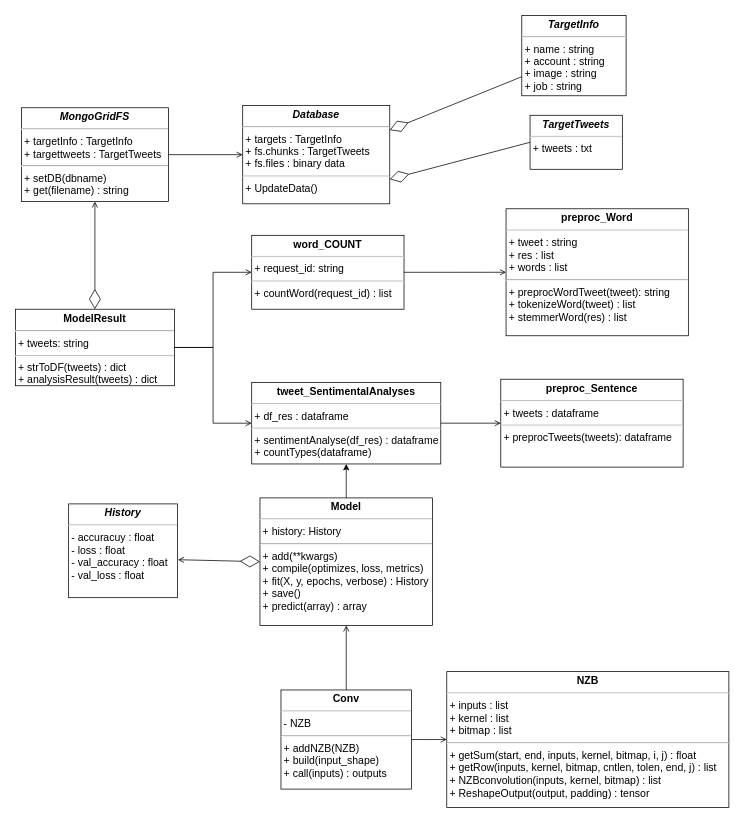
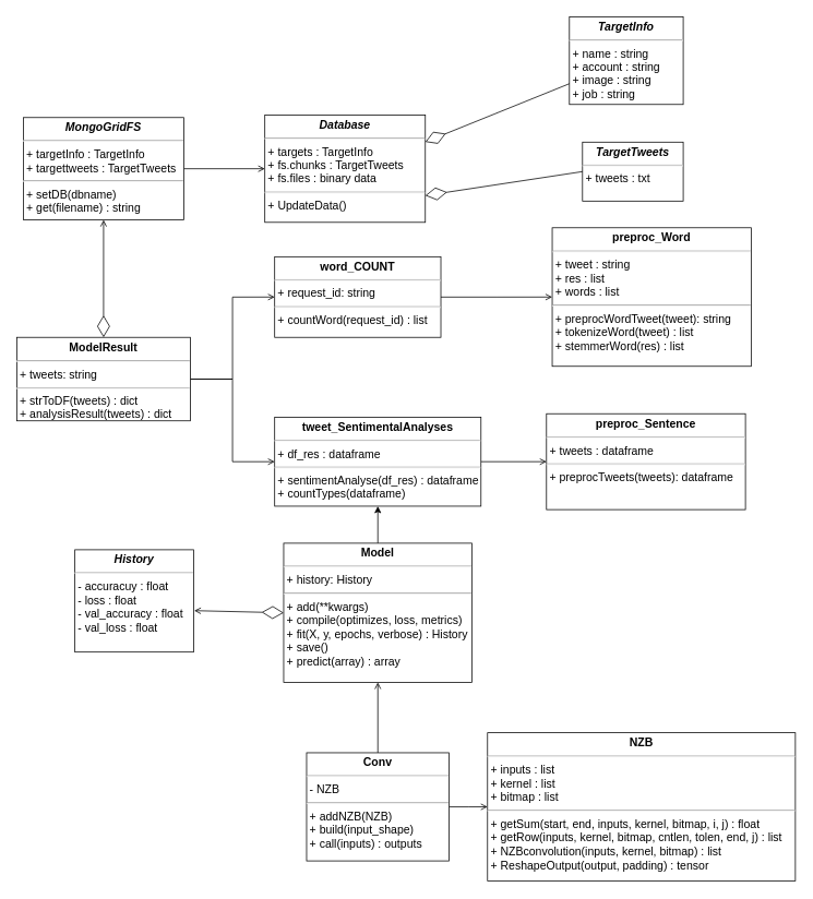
  <mxCell id="0" />
  <mxCell id="1" parent="0" />
  <mxCell id="2" style="edgeStyle=orthogonalEdgeStyle;rounded=0;orthogonalLoop=1;jettySize=auto;html=1;entryX=0;entryY=0.5;entryDx=0;entryDy=0;endArrow=open;endFill=0;" parent="1" source="3" target="4" edge="1"><mxGeometry relative="1" as="geometry" /></mxCell>
  <mxCell id="3" value="&lt;p style=&quot;text-align: center ; margin: 4px 0px 0px ; font-size: 14px&quot;&gt;&lt;b style=&quot;font-size: 14px&quot;&gt;word_COUNT&lt;/b&gt;&lt;/p&gt;&lt;hr style=&quot;font-size: 14px&quot;&gt;&lt;p style=&quot;margin: 0px 0px 0px 4px ; font-size: 14px&quot;&gt;+ request_id: string&lt;/p&gt;&lt;hr style=&quot;font-size: 14px&quot;&gt;&lt;p style=&quot;margin: 0px 0px 0px 4px ; font-size: 14px&quot;&gt;+ countWord(request_id) : list&lt;/p&gt;" style="verticalAlign=top;align=left;overflow=fill;fontSize=14;fontFamily=Helvetica;html=1;" parent="1" vertex="1"><mxGeometry x="335" y="313" width="203" height="98.5" as="geometry" /></mxCell>
  <mxCell id="4" value="&lt;p style=&quot;text-align: center ; margin: 4px 0px 0px ; font-size: 14px&quot;&gt;&lt;b style=&quot;font-size: 14px&quot;&gt;preproc_Word&lt;/b&gt;&lt;/p&gt;&lt;hr style=&quot;font-size: 14px&quot;&gt;&lt;p style=&quot;margin: 0px 0px 0px 4px ; font-size: 14px&quot;&gt;&lt;span&gt;+ tweet : string&lt;/span&gt;&lt;br&gt;&lt;/p&gt;&lt;p style=&quot;margin: 0px 0px 0px 4px ; font-size: 14px&quot;&gt;+ res : list&lt;/p&gt;&lt;p style=&quot;margin: 0px 0px 0px 4px ; font-size: 14px&quot;&gt;+ words : list&lt;/p&gt;&lt;hr style=&quot;font-size: 14px&quot;&gt;&lt;p style=&quot;margin: 0px 0px 0px 4px ; font-size: 14px&quot;&gt;&lt;span&gt;+ preprocWordTweet(tweet): string&lt;/span&gt;&lt;br&gt;&lt;/p&gt;&lt;p style=&quot;margin: 0px 0px 0px 4px ; font-size: 14px&quot;&gt;+ tokenizeWord(tweet) : list&lt;/p&gt;&lt;p style=&quot;margin: 0px 0px 0px 4px ; font-size: 14px&quot;&gt;+ stemmerWord(res) : list&lt;/p&gt;" style="verticalAlign=top;align=left;overflow=fill;fontSize=14;fontFamily=Helvetica;html=1;" parent="1" vertex="1"><mxGeometry x="674" y="277.63" width="243" height="169.25" as="geometry" /></mxCell>
  <mxCell id="5" value="&lt;p style=&quot;text-align: center ; margin: 4px 0px 0px ; font-size: 14px&quot;&gt;&lt;b style=&quot;font-size: 14px&quot;&gt;preproc_Sentence&lt;/b&gt;&lt;/p&gt;&lt;hr style=&quot;text-align: center ; font-size: 14px&quot;&gt;&lt;p style=&quot;margin: 0px 0px 0px 4px ; font-size: 14px&quot;&gt;&lt;span&gt;+ tweets : dataframe&lt;/span&gt;&lt;br&gt;&lt;/p&gt;&lt;hr style=&quot;font-size: 14px&quot;&gt;&lt;p style=&quot;margin: 0px 0px 0px 4px ; font-size: 14px&quot;&gt;&lt;span&gt;+ preprocTweets(tweets): dataframe&lt;/span&gt;&lt;br&gt;&lt;/p&gt;&lt;p style=&quot;margin: 0px 0px 0px 4px ; font-size: 14px&quot;&gt;&lt;br style=&quot;font-size: 14px&quot;&gt;&lt;/p&gt;" style="verticalAlign=top;align=left;overflow=fill;fontSize=14;fontFamily=Helvetica;html=1;" parent="1" vertex="1"><mxGeometry x="667" y="504.81" width="243" height="117.13" as="geometry" /></mxCell>
  <mxCell id="6" style="edgeStyle=orthogonalEdgeStyle;rounded=0;orthogonalLoop=1;jettySize=auto;html=1;exitX=1;exitY=0.5;exitDx=0;exitDy=0;entryX=0;entryY=0.5;entryDx=0;entryDy=0;endArrow=open;endFill=0;" parent="1" source="7" target="5" edge="1"><mxGeometry relative="1" as="geometry" /></mxCell>
  <mxCell id="7" value="&lt;p style=&quot;text-align: center ; margin: 4px 0px 0px ; font-size: 14px&quot;&gt;&lt;b style=&quot;font-size: 14px&quot;&gt;tweet_SentimentalAnalyses&lt;/b&gt;&lt;/p&gt;&lt;hr style=&quot;font-size: 14px&quot;&gt;&lt;p style=&quot;margin: 0px 0px 0px 4px ; font-size: 14px&quot;&gt;&lt;span style=&quot;font-size: 14px&quot;&gt;+ df_res : dataframe&lt;/span&gt;&lt;br style=&quot;font-size: 14px&quot;&gt;&lt;/p&gt;&lt;hr style=&quot;font-size: 14px&quot;&gt;&lt;p style=&quot;margin: 0px 0px 0px 4px ; font-size: 14px&quot;&gt;+ sentimentAnalyse(df_res) : dataframe&lt;/p&gt;&lt;p style=&quot;margin: 0px 0px 0px 4px ; font-size: 14px&quot;&gt;+ countTypes(dataframe)&lt;/p&gt;" style="verticalAlign=top;align=left;overflow=fill;fontSize=14;fontFamily=Helvetica;html=1;" parent="1" vertex="1"><mxGeometry x="335" y="509" width="252" height="108.75" as="geometry" /></mxCell>
  <mxCell id="8" value="&lt;p style=&quot;text-align: center ; margin: 4px 0px 0px ; font-size: 14px&quot;&gt;&lt;b style=&quot;font-size: 14px&quot;&gt;&lt;i style=&quot;font-size: 14px&quot;&gt;Database&lt;/i&gt;&lt;/b&gt;&lt;/p&gt;&lt;hr style=&quot;text-align: center ; font-size: 14px&quot;&gt;&lt;p style=&quot;margin: 0px 0px 0px 4px ; font-size: 14px&quot;&gt;&lt;span style=&quot;font-size: 14px&quot;&gt;+ targets : TargetInfo&lt;/span&gt;&lt;br style=&quot;font-size: 14px&quot;&gt;&lt;/p&gt;&lt;p style=&quot;margin: 0px 0px 0px 4px&quot;&gt;&lt;span style=&quot;font-size: 14px&quot;&gt;+&amp;nbsp;&lt;/span&gt;&lt;span&gt;fs.chunks : TargetTweets&amp;nbsp;&lt;/span&gt;&lt;/p&gt;&lt;p style=&quot;margin: 0px 0px 0px 4px&quot;&gt;+ fs.files : binary data&lt;/p&gt;&lt;hr style=&quot;font-size: 14px&quot;&gt;&lt;p style=&quot;margin: 0px 0px 0px 4px ; font-size: 14px&quot;&gt;+ UpdateData()&lt;/p&gt;&lt;p style=&quot;margin: 0px 0px 0px 4px ; font-size: 14px&quot;&gt;&lt;br&gt;&lt;/p&gt;" style="verticalAlign=top;align=left;overflow=fill;fontSize=14;fontFamily=Helvetica;html=1;" parent="1" vertex="1"><mxGeometry x="323" y="140" width="196" height="131" as="geometry" /></mxCell>
  <mxCell id="9" value="&lt;p style=&quot;text-align: center ; margin: 4px 0px 0px ; font-size: 14px&quot;&gt;&lt;b style=&quot;font-size: 14px&quot;&gt;&lt;i style=&quot;font-size: 14px&quot;&gt;TargetInfo&lt;/i&gt;&lt;/b&gt;&lt;/p&gt;&lt;hr style=&quot;font-size: 14px&quot;&gt;&lt;p style=&quot;margin: 0px 0px 0px 4px ; font-size: 14px&quot;&gt;+ name : string&lt;span style=&quot;font-size: 14px&quot;&gt;&lt;br style=&quot;font-size: 14px&quot;&gt;&lt;/span&gt;&lt;/p&gt;&lt;p style=&quot;margin: 0px 0px 0px 4px ; font-size: 14px&quot;&gt;&lt;span style=&quot;font-size: 14px&quot;&gt;+ account : string&lt;/span&gt;&lt;/p&gt;&lt;p style=&quot;margin: 0px 0px 0px 4px ; font-size: 14px&quot;&gt;+ image : string&lt;/p&gt;&lt;p style=&quot;margin: 0px 0px 0px 4px ; font-size: 14px&quot;&gt;+ job : string&lt;/p&gt;" style="verticalAlign=top;align=left;overflow=fill;fontSize=14;fontFamily=Helvetica;html=1;" parent="1" vertex="1"><mxGeometry x="695" y="20" width="139" height="107" as="geometry" /></mxCell>
  <mxCell id="10" value="" style="endArrow=diamondThin;endFill=0;endSize=24;html=1;fontSize=14;align=left;entryX=1;entryY=0.25;entryDx=0;entryDy=0;" parent="1" source="9" target="8" edge="1"><mxGeometry width="160" relative="1" as="geometry"><mxPoint x="-1053" y="498" as="sourcePoint" /><mxPoint x="-741.5" y="474" as="targetPoint" /><Array as="points" /></mxGeometry></mxCell>
- <mxCell id="11" value="&lt;p style=&quot;text-align: center ; margin: 4px 0px 0px ; font-size: 14px&quot;&gt;&lt;b style=&quot;font-size: 14px&quot;&gt;&lt;i style=&quot;font-size: 14px&quot;&gt;TargetTweets&lt;/i&gt;&lt;/b&gt;&lt;/p&gt;&lt;hr style=&quot;font-size: 14px&quot;&gt;&lt;p style=&quot;margin: 0px 0px 0px 4px ; font-size: 14px&quot;&gt;&lt;span style=&quot;font-size: 14px&quot;&gt;+ tweets : txt&lt;/span&gt;&lt;br style=&quot;font-size: 14px&quot;&gt;&lt;/p&gt;" style="verticalAlign=top;align=left;overflow=fill;fontSize=14;fontFamily=Helvetica;html=1;" parent="1" vertex="1"><mxGeometry x="706" y="153" width="123" height="72" as="geometry" /></mxCell>
+ <mxCell id="11" value="&lt;p style=&quot;text-align: center ; margin: 4px 0px 0px ; font-size: 14px&quot;&gt;&lt;b style=&quot;font-size: 14px&quot;&gt;&lt;i style=&quot;font-size: 14px&quot;&gt;TargetTweets&lt;/i&gt;&lt;/b&gt;&lt;/p&gt;&lt;hr style=&quot;font-size: 14px&quot;&gt;&lt;p style=&quot;margin: 0px 0px 0px 4px ; font-size: 14px&quot;&gt;&lt;span style=&quot;font-size: 14px&quot;&gt;+ tweets : txt&lt;/span&gt;&lt;br style=&quot;font-size: 14px&quot;&gt;&lt;/p&gt;" style="verticalAlign=top;align=left;overflow=fill;fontSize=14;fontFamily=Helvetica;html=1;" parent="1" vertex="1"><mxGeometry x="711" y="173" width="123" height="72" as="geometry" /></mxCell>
  <mxCell id="12" value="" style="endArrow=diamondThin;endFill=0;endSize=24;html=1;fontSize=14;align=left;exitX=0;exitY=0.5;exitDx=0;exitDy=0;entryX=1;entryY=0.75;entryDx=0;entryDy=0;" parent="1" source="11" target="8" edge="1"><mxGeometry width="160" relative="1" as="geometry"><mxPoint x="-614" y="238" as="sourcePoint" /><mxPoint x="-772" y="401" as="targetPoint" /></mxGeometry></mxCell>
  <mxCell id="13" style="edgeStyle=orthogonalEdgeStyle;rounded=0;orthogonalLoop=1;jettySize=auto;html=1;exitX=1;exitY=0.5;exitDx=0;exitDy=0;entryX=0;entryY=0.5;entryDx=0;entryDy=0;endArrow=open;endFill=0;" parent="1" source="15" target="3" edge="1"><mxGeometry relative="1" as="geometry" /></mxCell>
  <mxCell id="14" style="edgeStyle=orthogonalEdgeStyle;rounded=0;orthogonalLoop=1;jettySize=auto;html=1;exitX=1;exitY=0.5;exitDx=0;exitDy=0;endArrow=open;endFill=0;" parent="1" source="15" target="7" edge="1"><mxGeometry relative="1" as="geometry" /></mxCell>
  <mxCell id="15" value="&lt;p style=&quot;text-align: center ; margin: 4px 0px 0px ; font-size: 14px&quot;&gt;&lt;b&gt;ModelResult&lt;/b&gt;&lt;/p&gt;&lt;hr style=&quot;font-size: 14px&quot;&gt;&lt;p style=&quot;margin: 0px 0px 0px 4px ; font-size: 14px&quot;&gt;&lt;span&gt;+ tweets: string&lt;/span&gt;&lt;br&gt;&lt;/p&gt;&lt;hr style=&quot;font-size: 14px&quot;&gt;&lt;p style=&quot;margin: 0px 0px 0px 4px ; font-size: 14px&quot;&gt;+ strToDF(tweets) : dict&lt;/p&gt;&lt;p style=&quot;margin: 0px 0px 0px 4px ; font-size: 14px&quot;&gt;+ analysisResult(tweets) : dict&lt;/p&gt;" style="verticalAlign=top;align=left;overflow=fill;fontSize=14;fontFamily=Helvetica;html=1;" parent="1" vertex="1"><mxGeometry x="20" y="411.5" width="212" height="102" as="geometry" /></mxCell>
  <mxCell id="16" style="edgeStyle=orthogonalEdgeStyle;rounded=0;orthogonalLoop=1;jettySize=auto;html=1;exitX=0.5;exitY=0;exitDx=0;exitDy=0;endArrow=open;endFill=0;" parent="1" source="18" target="24" edge="1"><mxGeometry relative="1" as="geometry"><mxPoint x="421" y="862" as="targetPoint" /></mxGeometry></mxCell>
  <mxCell id="17" style="edgeStyle=orthogonalEdgeStyle;rounded=0;orthogonalLoop=1;jettySize=auto;html=1;entryX=0;entryY=0.5;entryDx=0;entryDy=0;endArrow=open;endFill=0;" parent="1" source="18" target="19" edge="1"><mxGeometry relative="1" as="geometry" /></mxCell>
  <mxCell id="18" value="&lt;p style=&quot;text-align: center ; margin: 4px 0px 0px ; font-size: 14px&quot;&gt;&lt;b&gt;Conv&lt;/b&gt;&lt;/p&gt;&lt;hr style=&quot;font-size: 14px&quot;&gt;&lt;p style=&quot;margin: 0px 0px 0px 4px ; font-size: 14px&quot;&gt;&lt;span&gt;- NZB&lt;/span&gt;&lt;br&gt;&lt;/p&gt;&lt;hr style=&quot;font-size: 14px&quot;&gt;&lt;p style=&quot;margin: 0px 0px 0px 4px ; font-size: 14px&quot;&gt;+ addNZB(NZB)&lt;/p&gt;&lt;p style=&quot;margin: 0px 0px 0px 4px ; font-size: 14px&quot;&gt;+ build(input_shape)&lt;/p&gt;&lt;p style=&quot;margin: 0px 0px 0px 4px ; font-size: 14px&quot;&gt;+ call(inputs) : outputs&lt;/p&gt;" style="verticalAlign=top;align=left;overflow=fill;fontSize=14;fontFamily=Helvetica;html=1;" parent="1" vertex="1"><mxGeometry x="374" y="919" width="174" height="132.12" as="geometry" /></mxCell>
  <mxCell id="19" value="&lt;p style=&quot;text-align: center ; margin: 4px 0px 0px ; font-size: 14px&quot;&gt;&lt;b&gt;NZB&lt;/b&gt;&lt;/p&gt;&lt;hr style=&quot;font-size: 14px&quot;&gt;&lt;p style=&quot;margin: 0px 0px 0px 4px ; font-size: 14px&quot;&gt;+ inputs : list&lt;/p&gt;&lt;p style=&quot;margin: 0px 0px 0px 4px ; font-size: 14px&quot;&gt;+ kernel : list&lt;/p&gt;&lt;p style=&quot;margin: 0px 0px 0px 4px ; font-size: 14px&quot;&gt;+ bitmap : list&lt;/p&gt;&lt;hr style=&quot;font-size: 14px&quot;&gt;&lt;p style=&quot;margin: 0px 0px 0px 4px ; font-size: 14px&quot;&gt;+ getSum(start, end, inputs, kernel, bitmap, i, j) : float&lt;/p&gt;&lt;p style=&quot;margin: 0px 0px 0px 4px ; font-size: 14px&quot;&gt;+ getRow(inputs, kernel, bitmap, cntlen, tolen, end, j) : list&lt;/p&gt;&lt;p style=&quot;margin: 0px 0px 0px 4px ; font-size: 14px&quot;&gt;+ NZBconvolution(inputs, kernel, bitmap) : list&lt;/p&gt;&lt;p style=&quot;margin: 0px 0px 0px 4px ; font-size: 14px&quot;&gt;+ ReshapeOutput(output, padding) : tensor&lt;/p&gt;" style="verticalAlign=top;align=left;overflow=fill;fontSize=14;fontFamily=Helvetica;html=1;" parent="1" vertex="1"><mxGeometry x="595" y="894.56" width="376" height="181" as="geometry" /></mxCell>
  <mxCell id="20" style="edgeStyle=orthogonalEdgeStyle;rounded=0;orthogonalLoop=1;jettySize=auto;html=1;endArrow=open;endFill=0;" parent="1" source="21" target="8" edge="1"><mxGeometry relative="1" as="geometry" /></mxCell>
  <mxCell id="21" value="&lt;p style=&quot;text-align: center ; margin: 4px 0px 0px ; font-size: 14px&quot;&gt;&lt;b style=&quot;font-size: 14px&quot;&gt;&lt;i style=&quot;font-size: 14px&quot;&gt;MongoGridFS&lt;/i&gt;&lt;/b&gt;&lt;/p&gt;&lt;hr style=&quot;text-align: center ; font-size: 14px&quot;&gt;&lt;p style=&quot;margin: 0px 0px 0px 4px ; font-size: 14px&quot;&gt;&lt;span style=&quot;font-size: 14px&quot;&gt;+ targetInfo : TargetInfo&lt;/span&gt;&lt;br style=&quot;font-size: 14px&quot;&gt;&lt;/p&gt;&lt;p style=&quot;margin: 0px 0px 0px 4px ; font-size: 14px&quot;&gt;&lt;span style=&quot;font-size: 14px&quot;&gt;+ targettweets : TargetTweets&lt;/span&gt;&lt;/p&gt;&lt;hr style=&quot;font-size: 14px&quot;&gt;&lt;p style=&quot;margin: 0px 0px 0px 4px ; font-size: 14px&quot;&gt;+ setDB(dbname)&lt;/p&gt;&lt;p style=&quot;margin: 0px 0px 0px 4px ; font-size: 14px&quot;&gt;+ get(filename) : string&lt;/p&gt;" style="verticalAlign=top;align=left;overflow=fill;fontSize=14;fontFamily=Helvetica;html=1;" parent="1" vertex="1"><mxGeometry x="28" y="143" width="196" height="125" as="geometry" /></mxCell>
  <mxCell id="22" value="" style="endArrow=diamondThin;endFill=0;endSize=24;html=1;fontSize=14;align=left;entryX=0.5;entryY=0;entryDx=0;entryDy=0;startArrow=open;startFill=0;" parent="1" source="21" target="15" edge="1"><mxGeometry width="160" relative="1" as="geometry"><mxPoint x="125" y="338" as="sourcePoint" /><mxPoint x="489.352" y="142.553" as="targetPoint" /><Array as="points" /></mxGeometry></mxCell>
  <mxCell id="23" style="edgeStyle=orthogonalEdgeStyle;rounded=0;orthogonalLoop=1;jettySize=auto;html=1;exitX=0.5;exitY=0;exitDx=0;exitDy=0;" edge="1" parent="1" source="24" target="7"><mxGeometry relative="1" as="geometry" /></mxCell>
  <mxCell id="24" value="&lt;p style=&quot;text-align: center ; margin: 4px 0px 0px ; font-size: 14px&quot;&gt;&lt;b&gt;Model&lt;/b&gt;&lt;/p&gt;&lt;hr style=&quot;font-size: 14px&quot;&gt;&lt;p style=&quot;margin: 0px 0px 0px 4px ; font-size: 14px&quot;&gt;&lt;span&gt;+ history: History&lt;/span&gt;&lt;br&gt;&lt;/p&gt;&lt;hr style=&quot;font-size: 14px&quot;&gt;&lt;p style=&quot;margin: 0px 0px 0px 4px ; font-size: 14px&quot;&gt;+ add(**kwargs)&lt;/p&gt;&lt;p style=&quot;margin: 0px 0px 0px 4px ; font-size: 14px&quot;&gt;+ compile(optimizes, loss, metrics)&lt;/p&gt;&lt;p style=&quot;margin: 0px 0px 0px 4px ; font-size: 14px&quot;&gt;+ fit(X, y, epochs, verbose) : History&lt;/p&gt;&lt;p style=&quot;margin: 0px 0px 0px 4px ; font-size: 14px&quot;&gt;+ save()&lt;/p&gt;&lt;p style=&quot;margin: 0px 0px 0px 4px ; font-size: 14px&quot;&gt;+ predict(array) : array&lt;/p&gt;&lt;p style=&quot;margin: 0px 0px 0px 4px ; font-size: 14px&quot;&gt;&lt;br&gt;&lt;/p&gt;" style="verticalAlign=top;align=left;overflow=fill;fontSize=14;fontFamily=Helvetica;html=1;" vertex="1" parent="1"><mxGeometry x="346" y="663" width="230" height="170" as="geometry" /></mxCell>
  <mxCell id="25" value="&lt;p style=&quot;text-align: center ; margin: 4px 0px 0px ; font-size: 14px&quot;&gt;&lt;b&gt;&lt;i&gt;History&lt;/i&gt;&lt;/b&gt;&lt;/p&gt;&lt;hr style=&quot;font-size: 14px&quot;&gt;&lt;p style=&quot;margin: 0px 0px 0px 4px ; font-size: 14px&quot;&gt;&lt;span&gt;- accuracuy : float&lt;/span&gt;&lt;/p&gt;&lt;p style=&quot;margin: 0px 0px 0px 4px ; font-size: 14px&quot;&gt;&lt;span&gt;- loss : float&lt;/span&gt;&lt;/p&gt;&lt;p style=&quot;margin: 0px 0px 0px 4px ; font-size: 14px&quot;&gt;&lt;span&gt;- val_accuracy : float&lt;/span&gt;&lt;/p&gt;&lt;p style=&quot;margin: 0px 0px 0px 4px ; font-size: 14px&quot;&gt;&lt;span&gt;- val_loss : float&lt;/span&gt;&lt;/p&gt;&lt;p style=&quot;margin: 0px 0px 0px 4px ; font-size: 14px&quot;&gt;&lt;br&gt;&lt;/p&gt;" style="verticalAlign=top;align=left;overflow=fill;fontSize=14;fontFamily=Helvetica;html=1;" vertex="1" parent="1"><mxGeometry x="91" y="671" width="145" height="125" as="geometry" /></mxCell>
  <mxCell id="26" value="" style="endArrow=diamondThin;endFill=0;endSize=24;html=1;fontSize=14;align=left;entryX=0;entryY=0.5;entryDx=0;entryDy=0;startArrow=open;startFill=0;exitX=1.005;exitY=0.595;exitDx=0;exitDy=0;exitPerimeter=0;" edge="1" parent="1" source="25" target="24"><mxGeometry width="160" relative="1" as="geometry"><mxPoint x="136" y="278" as="sourcePoint" /><mxPoint x="136" y="421.5" as="targetPoint" /><Array as="points" /></mxGeometry></mxCell>
